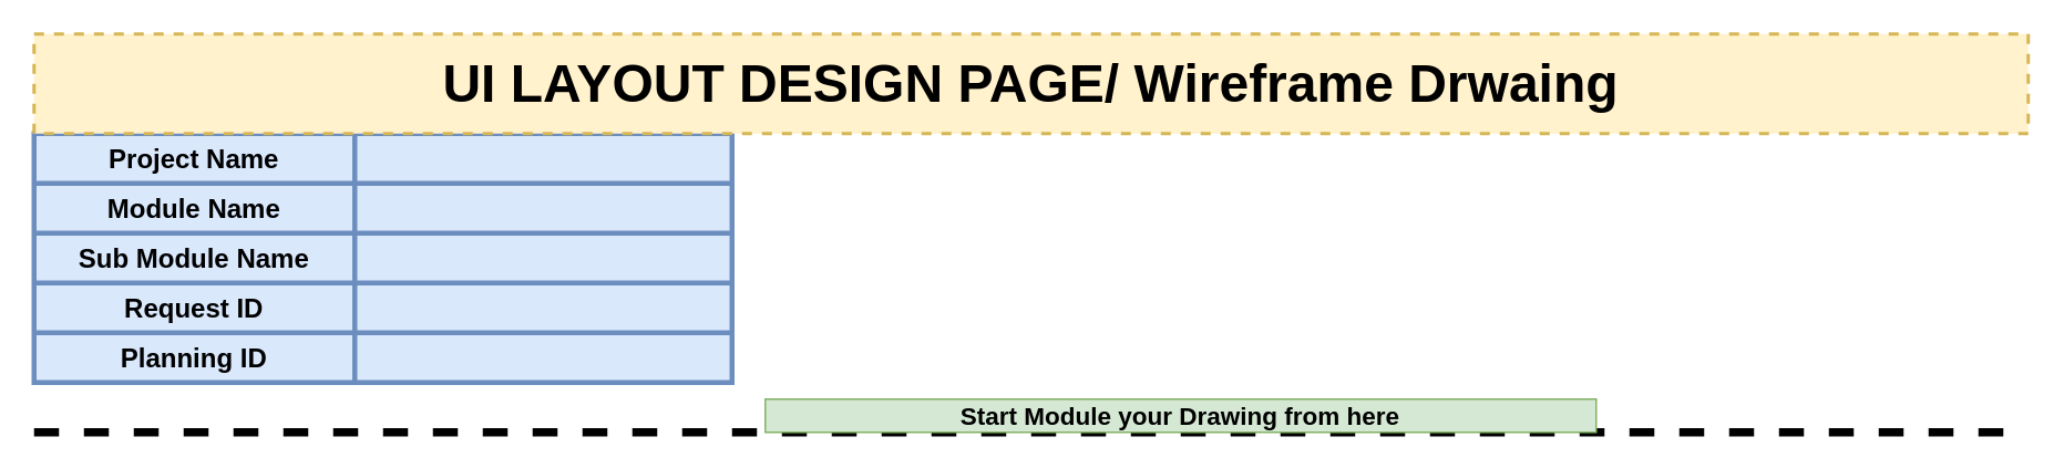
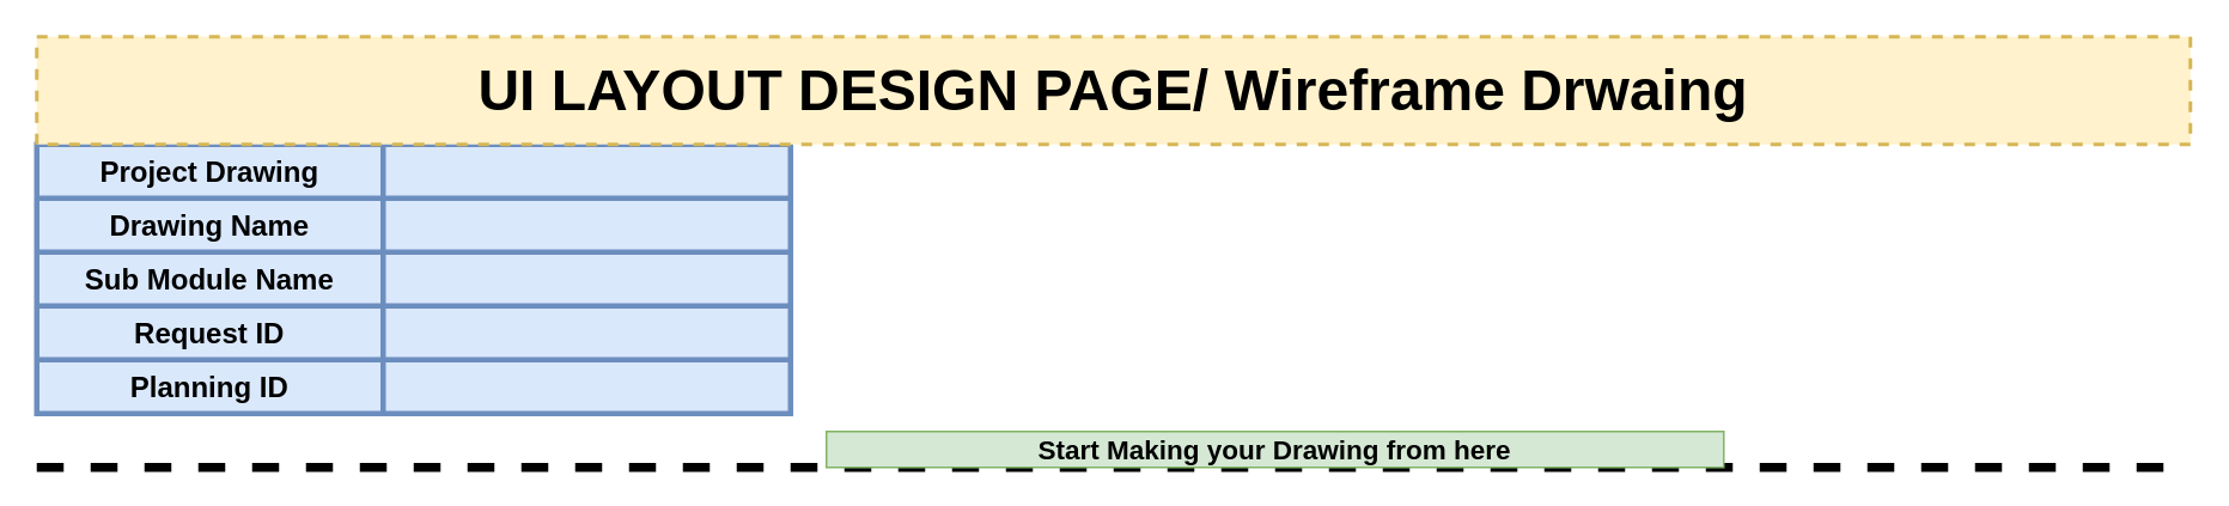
  <mxCell id="0" />
  <mxCell id="1" parent="0" />
  <mxCell id="2" value="" style="shape=table;startSize=0;container=1;collapsible=0;childLayout=tableLayout;fontSize=16;fontStyle=1;fillColor=#dae8fc;strokeColor=#6c8ebf;strokeWidth=3;" vertex="1" parent="1"><mxGeometry y="80" width="420" height="150" as="geometry" x="20" /></mxCell>
  <mxCell id="3" value="" style="shape=tableRow;horizontal=0;startSize=0;swimlaneHead=0;swimlaneBody=0;strokeColor=inherit;top=0;left=0;bottom=0;right=0;collapsible=0;dropTarget=0;fillColor=none;points=[[0,0.5],[1,0.5]];portConstraint=eastwest;fontSize=16;" vertex="1" parent="2"><mxGeometry width="420" height="30" as="geometry" /></mxCell>
- <mxCell id="4" value="&lt;b&gt;Project Name&lt;/b&gt;" style="shape=partialRectangle;html=1;whiteSpace=wrap;connectable=0;strokeColor=inherit;overflow=hidden;fillColor=none;top=0;left=0;bottom=0;right=0;pointerEvents=1;fontSize=16;" vertex="1" parent="3"><mxGeometry width="193" height="30" as="geometry"><mxRectangle width="193" height="30" as="alternateBounds" /></mxGeometry></mxCell>
+ <mxCell id="4" value="&lt;b&gt;Project Drawing&lt;/b&gt;" style="shape=partialRectangle;html=1;whiteSpace=wrap;connectable=0;strokeColor=inherit;overflow=hidden;fillColor=none;top=0;left=0;bottom=0;right=0;pointerEvents=1;fontSize=16;" vertex="1" parent="3"><mxGeometry width="193" height="30" as="geometry"><mxRectangle width="193" height="30" as="alternateBounds" /></mxGeometry></mxCell>
  <mxCell id="5" value="" style="shape=partialRectangle;html=1;whiteSpace=wrap;connectable=0;strokeColor=inherit;overflow=hidden;fillColor=none;top=0;left=0;bottom=0;right=0;pointerEvents=1;fontSize=16;" vertex="1" parent="3"><mxGeometry x="193" width="227" height="30" as="geometry"><mxRectangle width="227" height="30" as="alternateBounds" /></mxGeometry></mxCell>
  <mxCell id="6" value="" style="shape=tableRow;horizontal=0;startSize=0;swimlaneHead=0;swimlaneBody=0;strokeColor=inherit;top=0;left=0;bottom=0;right=0;collapsible=0;dropTarget=0;fillColor=none;points=[[0,0.5],[1,0.5]];portConstraint=eastwest;fontSize=16;" vertex="1" parent="2"><mxGeometry y="30" width="420" height="30" as="geometry" /></mxCell>
- <mxCell id="7" value="&lt;b&gt;Module Name&lt;/b&gt;" style="shape=partialRectangle;html=1;whiteSpace=wrap;connectable=0;strokeColor=inherit;overflow=hidden;fillColor=none;top=0;left=0;bottom=0;right=0;pointerEvents=1;fontSize=16;" vertex="1" parent="6"><mxGeometry width="193" height="30" as="geometry"><mxRectangle width="193" height="30" as="alternateBounds" /></mxGeometry></mxCell>
+ <mxCell id="7" value="&lt;b&gt;Drawing Name&lt;/b&gt;" style="shape=partialRectangle;html=1;whiteSpace=wrap;connectable=0;strokeColor=inherit;overflow=hidden;fillColor=none;top=0;left=0;bottom=0;right=0;pointerEvents=1;fontSize=16;" vertex="1" parent="6"><mxGeometry width="193" height="30" as="geometry"><mxRectangle width="193" height="30" as="alternateBounds" /></mxGeometry></mxCell>
  <mxCell id="8" value="" style="shape=partialRectangle;html=1;whiteSpace=wrap;connectable=0;strokeColor=inherit;overflow=hidden;fillColor=none;top=0;left=0;bottom=0;right=0;pointerEvents=1;fontSize=16;" vertex="1" parent="6"><mxGeometry x="193" width="227" height="30" as="geometry"><mxRectangle width="227" height="30" as="alternateBounds" /></mxGeometry></mxCell>
  <mxCell id="9" value="" style="shape=tableRow;horizontal=0;startSize=0;swimlaneHead=0;swimlaneBody=0;strokeColor=inherit;top=0;left=0;bottom=0;right=0;collapsible=0;dropTarget=0;fillColor=none;points=[[0,0.5],[1,0.5]];portConstraint=eastwest;fontSize=16;" vertex="1" parent="2"><mxGeometry y="60" width="420" height="30" as="geometry" /></mxCell>
  <mxCell id="10" value="&lt;b&gt;Sub Module Name&lt;/b&gt;" style="shape=partialRectangle;html=1;whiteSpace=wrap;connectable=0;strokeColor=inherit;overflow=hidden;fillColor=none;top=0;left=0;bottom=0;right=0;pointerEvents=1;fontSize=16;" vertex="1" parent="9"><mxGeometry width="193" height="30" as="geometry"><mxRectangle width="193" height="30" as="alternateBounds" /></mxGeometry></mxCell>
  <mxCell id="11" value="" style="shape=partialRectangle;html=1;whiteSpace=wrap;connectable=0;strokeColor=inherit;overflow=hidden;fillColor=none;top=0;left=0;bottom=0;right=0;pointerEvents=1;fontSize=16;" vertex="1" parent="9"><mxGeometry x="193" width="227" height="30" as="geometry"><mxRectangle width="227" height="30" as="alternateBounds" /></mxGeometry></mxCell>
  <mxCell id="12" style="shape=tableRow;horizontal=0;startSize=0;swimlaneHead=0;swimlaneBody=0;strokeColor=inherit;top=0;left=0;bottom=0;right=0;collapsible=0;dropTarget=0;fillColor=none;points=[[0,0.5],[1,0.5]];portConstraint=eastwest;fontSize=16;" vertex="1" parent="2"><mxGeometry y="90" width="420" height="30" as="geometry" /></mxCell>
  <mxCell id="13" value="Request ID" style="shape=partialRectangle;html=1;whiteSpace=wrap;connectable=0;strokeColor=inherit;overflow=hidden;fillColor=none;top=0;left=0;bottom=0;right=0;pointerEvents=1;fontSize=16;fontStyle=1" vertex="1" parent="12"><mxGeometry width="193" height="30" as="geometry"><mxRectangle width="193" height="30" as="alternateBounds" /></mxGeometry></mxCell>
  <mxCell id="14" style="shape=partialRectangle;html=1;whiteSpace=wrap;connectable=0;strokeColor=inherit;overflow=hidden;fillColor=none;top=0;left=0;bottom=0;right=0;pointerEvents=1;fontSize=16;" vertex="1" parent="12"><mxGeometry x="193" width="227" height="30" as="geometry"><mxRectangle width="227" height="30" as="alternateBounds" /></mxGeometry></mxCell>
  <mxCell id="15" style="shape=tableRow;horizontal=0;startSize=0;swimlaneHead=0;swimlaneBody=0;strokeColor=inherit;top=0;left=0;bottom=0;right=0;collapsible=0;dropTarget=0;fillColor=none;points=[[0,0.5],[1,0.5]];portConstraint=eastwest;fontSize=16;" vertex="1" parent="2"><mxGeometry y="120" width="420" height="30" as="geometry" /></mxCell>
  <mxCell id="16" value="Planning ID" style="shape=partialRectangle;html=1;whiteSpace=wrap;connectable=0;strokeColor=inherit;overflow=hidden;fillColor=none;top=0;left=0;bottom=0;right=0;pointerEvents=1;fontSize=16;fontStyle=1" vertex="1" parent="15"><mxGeometry width="193" height="30" as="geometry"><mxRectangle width="193" height="30" as="alternateBounds" /></mxGeometry></mxCell>
  <mxCell id="17" style="shape=partialRectangle;html=1;whiteSpace=wrap;connectable=0;strokeColor=inherit;overflow=hidden;fillColor=none;top=0;left=0;bottom=0;right=0;pointerEvents=1;fontSize=16;" vertex="1" parent="15"><mxGeometry x="193" width="227" height="30" as="geometry"><mxRectangle width="227" height="30" as="alternateBounds" /></mxGeometry></mxCell>
  <mxCell id="18" value="&lt;b&gt;&lt;font style=&quot;font-size: 32px;&quot;&gt;UI LAYOUT DESIGN PAGE/ Wireframe Drwaing&lt;/font&gt;&lt;/b&gt;" style="rounded=0;whiteSpace=wrap;html=1;fillColor=#fff2cc;strokeColor=#d6b656;strokeWidth=2;dashed=1;" vertex="1" parent="1"><mxGeometry width="1200" height="60" as="geometry" x="20" y="20" /></mxCell>
  <mxCell id="19" value="" style="endArrow=none;dashed=1;html=1;rounded=0;strokeWidth=5;" edge="1" parent="1"><mxGeometry width="50" height="50" relative="1" as="geometry"><mxPoint y="260" as="sourcePoint" x="20" /><mxPoint x="1220" y="260" as="targetPoint" /></mxGeometry></mxCell>
- <mxCell id="20" value="Start Module your Drawing from here" style="rounded=0;whiteSpace=wrap;html=1;fillColor=#d5e8d4;strokeColor=#82b366;fontStyle=1;fontSize=15;" vertex="1" parent="1"><mxGeometry x="460" y="240" width="500" height="20" as="geometry" /></mxCell>
+ <mxCell id="20" value="Start Making your Drawing from here" style="rounded=0;whiteSpace=wrap;html=1;fillColor=#d5e8d4;strokeColor=#82b366;fontStyle=1;fontSize=15;" vertex="1" parent="1"><mxGeometry x="460" y="240" width="500" height="20" as="geometry" /></mxCell>
